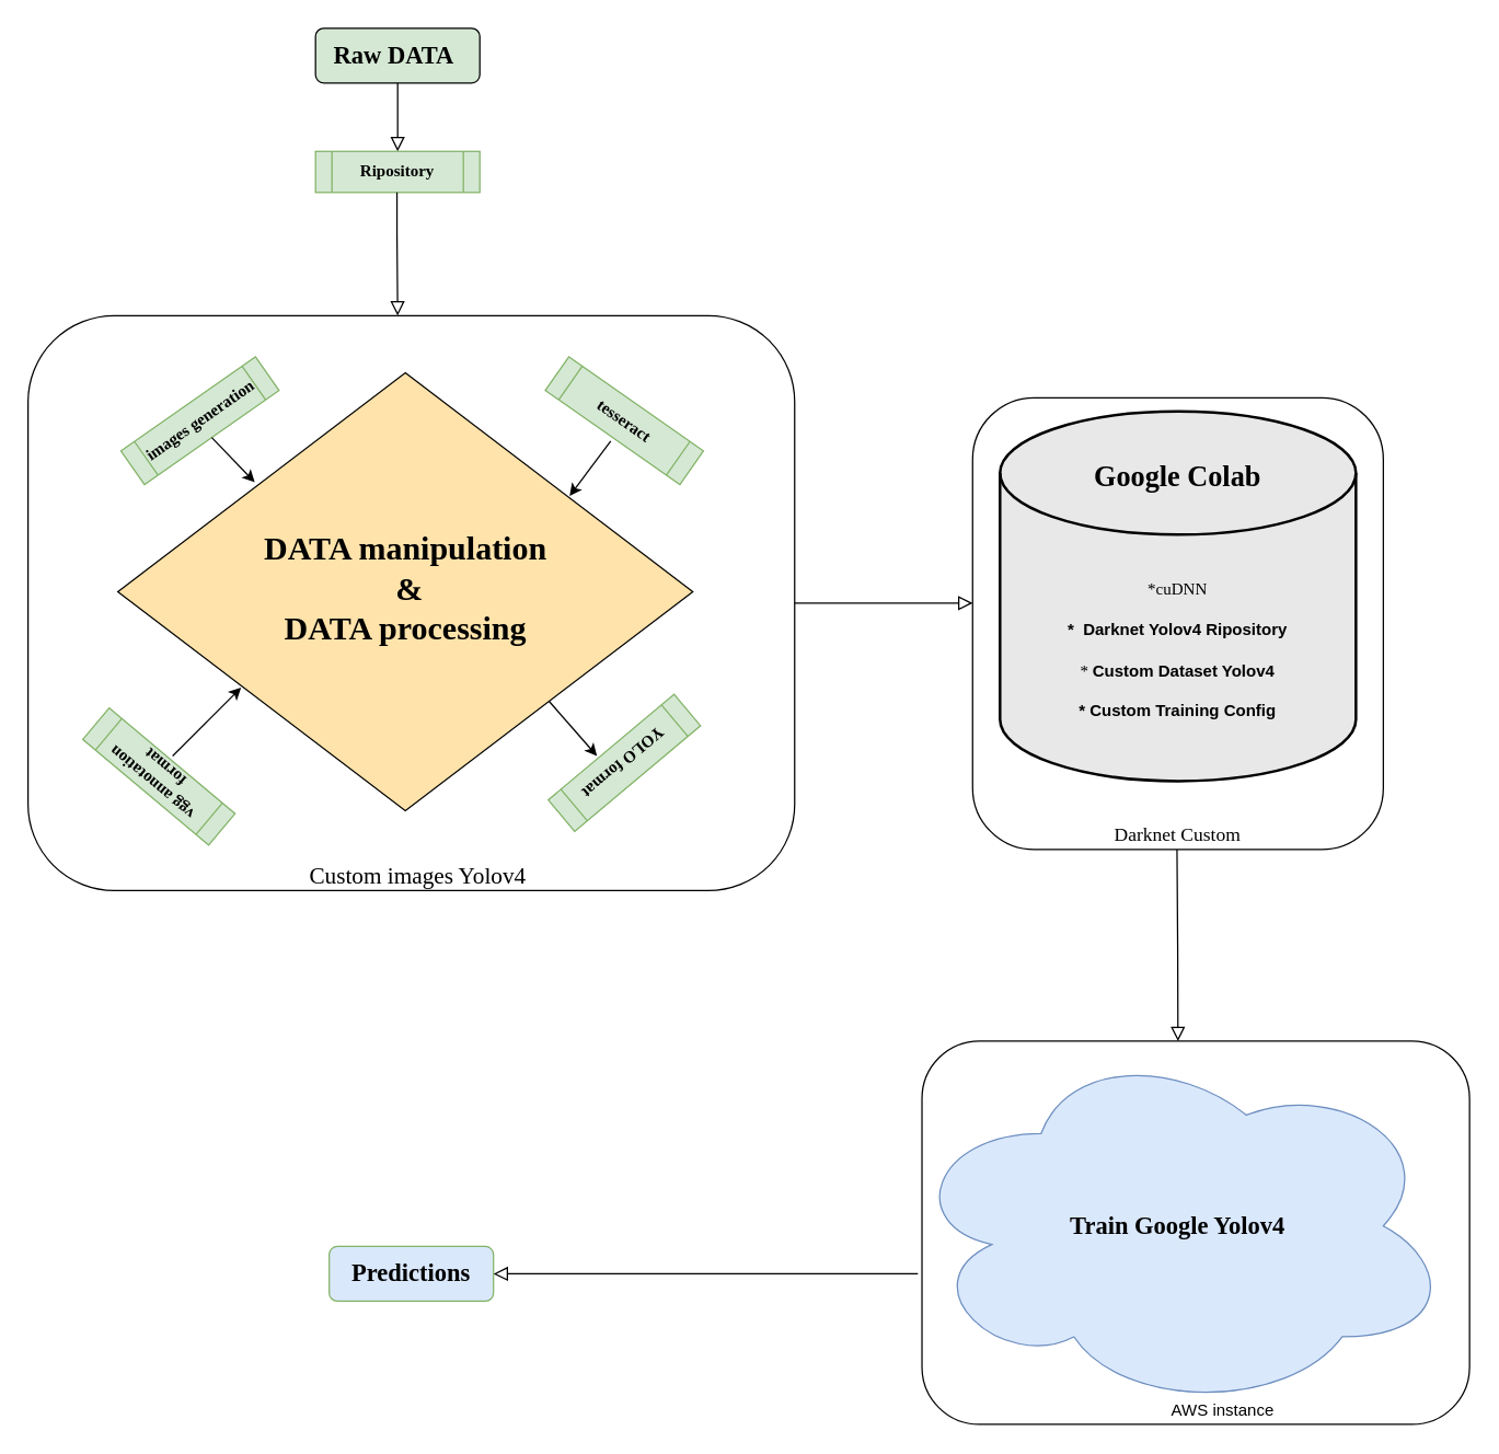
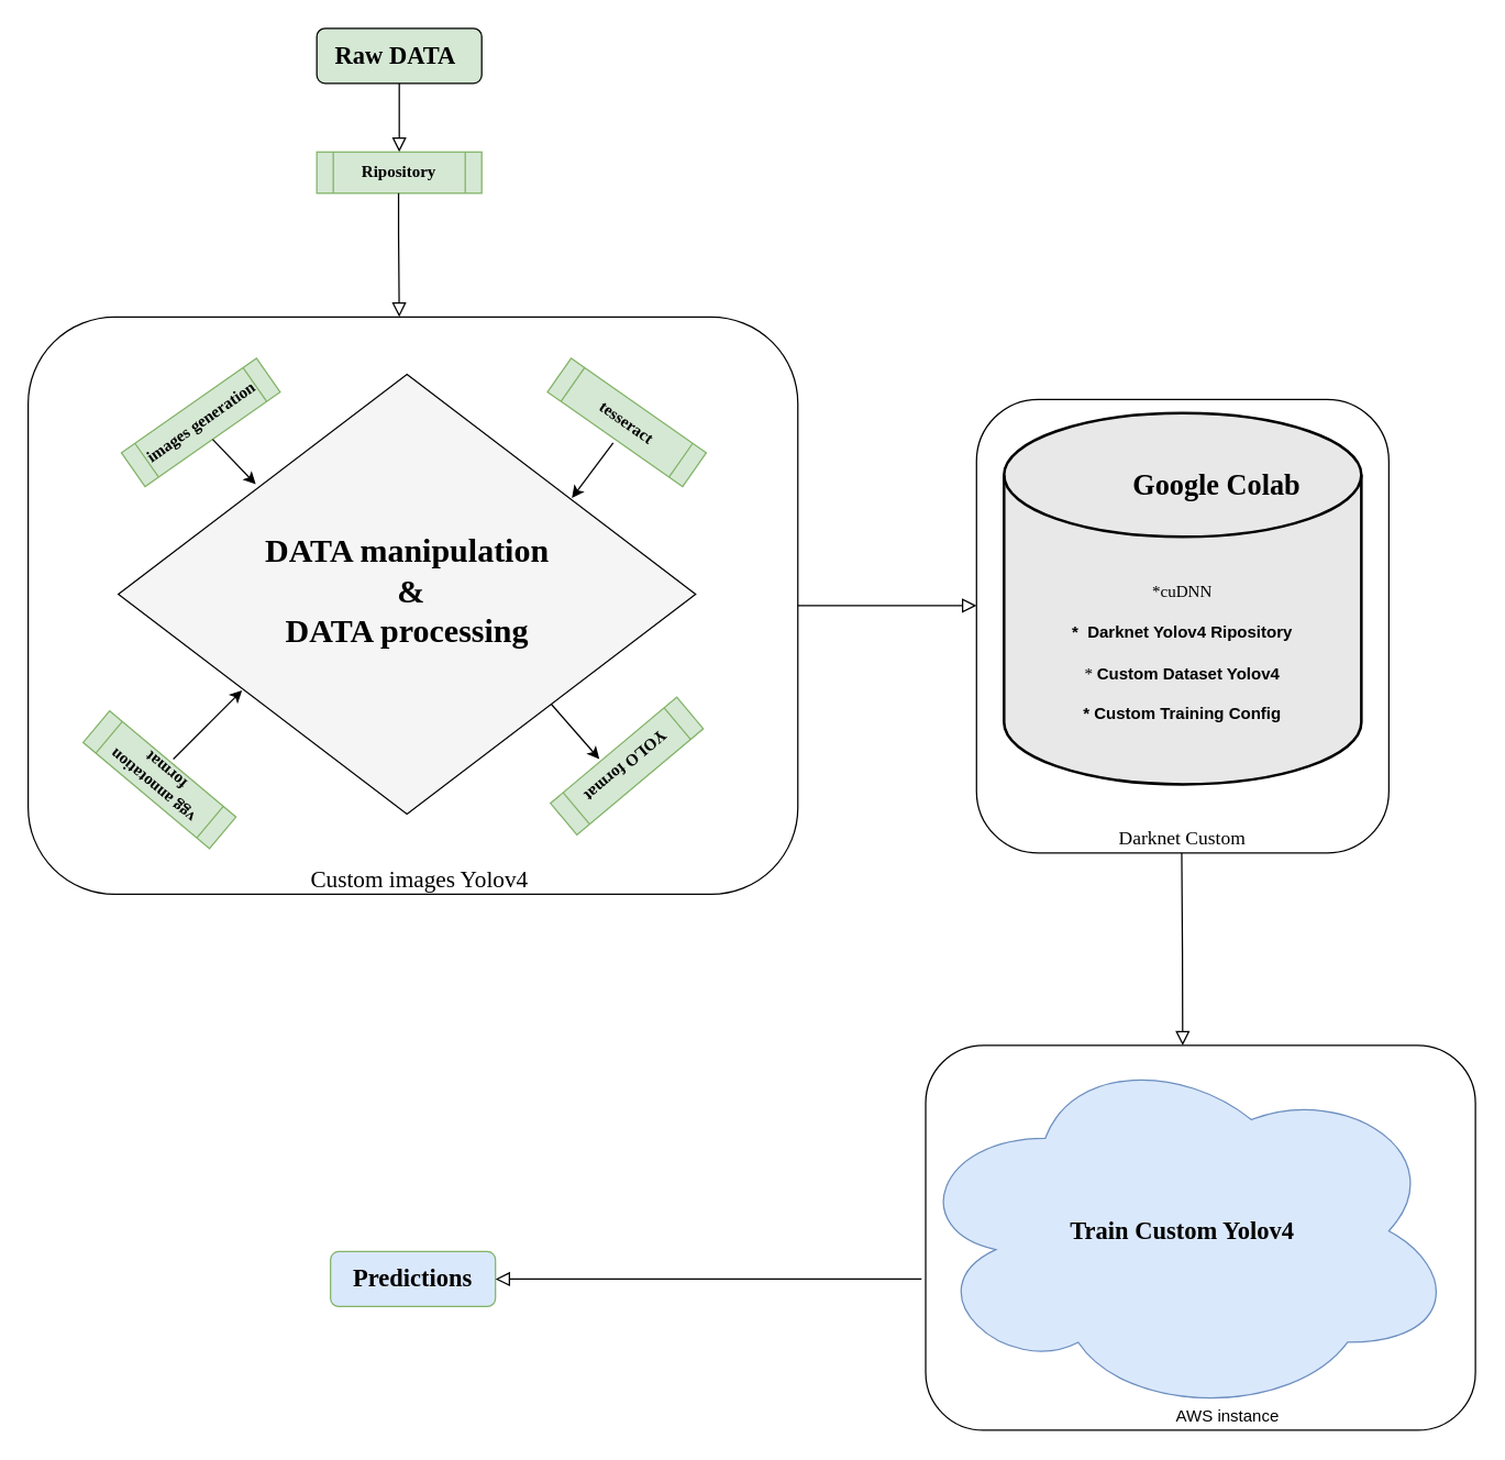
  <mxCell id="0" />
  <mxCell id="1" parent="0" />
  <mxCell id="2" value="" style="group" vertex="1" connectable="0" parent="1"><mxGeometry x="59.996" y="20" width="1013.004" height="1020" as="geometry" /></mxCell>
  <mxCell id="3" value="" style="group" vertex="1" connectable="0" parent="2"><mxGeometry width="520.004" height="630" as="geometry" /></mxCell>
  <mxCell id="4" value="&lt;span style=&quot;color: rgba(0 , 0 , 0 , 0) ; font-family: monospace ; font-size: 0px&quot;&gt;%3CmxGraphModel%3E%3Croot%3E%3CmxCell%20id%3D%220%22%2F%3E%3CmxCell%20id%3D%221%22%20parent%3D%220%22%2F%3E%3CmxCell%20id%3D%222%22%20value%3D%22%22%20style%3D%22rounded%3D0%3Bhtml%3D1%3BjettySize%3Dauto%3BorthogonalLoop%3D1%3BfontSize%3D11%3BendArrow%3Dblock%3BendFill%3D0%3BendSize%3D8%3BstrokeWidth%3D1%3Bshadow%3D0%3BlabelBackgroundColor%3Dnone%3BedgeStyle%3DorthogonalEdgeStyle%3B%22%20edge%3D%221%22%20parent%3D%221%22%3E%3CmxGeometry%20relative%3D%221%22%20as%3D%22geometry%22%3E%3CmxPoint%20x%3D%22460%22%20y%3D%2280%22%20as%3D%22sourcePoint%22%2F%3E%3CmxPoint%20x%3D%22460%22%20y%3D%22130%22%20as%3D%22targetPoint%22%2F%3E%3C%2FmxGeometry%3E%3C%2FmxCell%3E%3C%2Froot%3E%3C%2FmxGraphModel%3E&lt;/span&gt;" style="rounded=1;whiteSpace=wrap;html=1;" vertex="1" parent="3"><mxGeometry x="-39.996" y="210" width="560" height="420" as="geometry" /></mxCell>
  <mxCell id="5" value="" style="group" vertex="1" connectable="0" parent="3"><mxGeometry y="239.998" width="506.674" height="390.002" as="geometry" /></mxCell>
- <mxCell id="6" value="&lt;h1&gt;&lt;font face=&quot;Comic Sans MS&quot;&gt;DATA manipulation&lt;br&gt;&lt;/font&gt;&lt;font face=&quot;Comic Sans MS&quot;&gt;&amp;nbsp;&amp;amp;&lt;br&gt;&lt;/font&gt;&lt;font face=&quot;Comic Sans MS&quot;&gt;DATA processing&lt;/font&gt;&lt;/h1&gt;" style="rhombus;whiteSpace=wrap;html=1;shadow=0;fontFamily=Helvetica;fontSize=12;align=center;strokeWidth=1;spacing=6;spacingTop=-4;fillColor=#FFE3AB;" parent="5" vertex="1"><mxGeometry x="25.604" y="11.702" width="420" height="320" as="geometry" /></mxCell>
+ <mxCell id="6" value="&lt;h1&gt;&lt;font face=&quot;Comic Sans MS&quot;&gt;DATA manipulation&lt;br&gt;&lt;/font&gt;&lt;font face=&quot;Comic Sans MS&quot;&gt;&amp;nbsp;&amp;amp;&lt;br&gt;&lt;/font&gt;&lt;font face=&quot;Comic Sans MS&quot;&gt;DATA processing&lt;/font&gt;&lt;/h1&gt;" style="rhombus;whiteSpace=wrap;html=1;shadow=0;fontFamily=Helvetica;fontSize=12;align=center;strokeWidth=1;spacing=6;spacingTop=-4;fillColor=#f5f5f5;" parent="5" vertex="1"><mxGeometry x="25.604" y="11.702" width="420" height="320" as="geometry" /></mxCell>
  <mxCell id="7" value="&lt;h4&gt;&lt;font face=&quot;Comic Sans MS&quot;&gt;images generation&lt;/font&gt;&lt;/h4&gt;" style="shape=process;whiteSpace=wrap;html=1;backgroundOutline=1;fontStyle=1;rotation=-35;fillColor=#d5e8d4;strokeColor=#82b366;" vertex="1" parent="5"><mxGeometry x="25.604" y="31.702" width="120" height="30" as="geometry" /></mxCell>
  <mxCell id="8" value="&lt;h4&gt;&lt;font face=&quot;Comic Sans MS&quot;&gt;tesseract&lt;/font&gt;&lt;/h4&gt;" style="shape=process;whiteSpace=wrap;html=1;backgroundOutline=1;fontStyle=1;rotation=35;direction=west;fillColor=#d5e8d4;strokeColor=#82b366;" vertex="1" parent="5"><mxGeometry x="335.604" y="31.702" width="120" height="30" as="geometry" /></mxCell>
  <mxCell id="9" value="&lt;h4&gt;&lt;font face=&quot;Comic Sans MS&quot;&gt;vgg annotation format&lt;/font&gt;&lt;/h4&gt;" style="shape=process;whiteSpace=wrap;html=1;backgroundOutline=1;fontStyle=1;rotation=-140;fillColor=#d5e8d4;strokeColor=#82b366;" vertex="1" parent="5"><mxGeometry x="-4.396" y="291.702" width="120" height="30" as="geometry" /></mxCell>
  <mxCell id="10" value="&lt;h4&gt;&lt;font face=&quot;Comic Sans MS&quot;&gt;YOLO format&lt;/font&gt;&lt;/h4&gt;" style="shape=process;whiteSpace=wrap;html=1;backgroundOutline=1;fontStyle=1;rotation=-220;fillColor=#d5e8d4;strokeColor=#82b366;" vertex="1" parent="5"><mxGeometry x="335.604" y="281.702" width="120" height="30" as="geometry" /></mxCell>
  <mxCell id="11" value="" style="endArrow=classic;html=1;" edge="1" parent="5"><mxGeometry width="50" height="50" relative="1" as="geometry"><mxPoint x="65.604" y="291.702" as="sourcePoint" /><mxPoint x="115.604" y="241.702" as="targetPoint" /></mxGeometry></mxCell>
  <mxCell id="12" value="" style="endArrow=classic;html=1;exitX=1;exitY=1;exitDx=0;exitDy=0;" edge="1" parent="5" source="6"><mxGeometry width="50" height="50" relative="1" as="geometry"><mxPoint x="295.604" y="291.702" as="sourcePoint" /><mxPoint x="375.604" y="291.702" as="targetPoint" /></mxGeometry></mxCell>
  <mxCell id="13" value="" style="endArrow=classic;html=1;exitX=0.5;exitY=1;exitDx=0;exitDy=0;" edge="1" parent="5" source="7"><mxGeometry width="50" height="50" relative="1" as="geometry"><mxPoint x="75.604" y="141.702" as="sourcePoint" /><mxPoint x="125.604" y="91.702" as="targetPoint" /></mxGeometry></mxCell>
  <mxCell id="14" value="" style="endArrow=classic;html=1;" edge="1" parent="5"><mxGeometry width="50" height="50" relative="1" as="geometry"><mxPoint x="385.604" y="61.702" as="sourcePoint" /><mxPoint x="355.604" y="101.702" as="targetPoint" /></mxGeometry></mxCell>
  <mxCell id="15" value="" style="group" vertex="1" connectable="0" parent="3"><mxGeometry x="170.004" width="120" height="120" as="geometry" /></mxCell>
  <mxCell id="16" value="" style="rounded=0;html=1;jettySize=auto;orthogonalLoop=1;fontSize=11;endArrow=block;endFill=0;endSize=8;strokeWidth=1;shadow=0;labelBackgroundColor=none;edgeStyle=orthogonalEdgeStyle;" parent="15" source="17" edge="1"><mxGeometry relative="1" as="geometry"><mxPoint x="60" y="90" as="targetPoint" /></mxGeometry></mxCell>
  <mxCell id="17" value="&lt;h2&gt;&lt;font face=&quot;Comic Sans MS&quot;&gt;Raw DATA&lt;/font&gt;&amp;nbsp;&lt;/h2&gt;" style="rounded=1;whiteSpace=wrap;html=1;fontSize=12;glass=0;strokeWidth=1;shadow=0;fillColor=#d5e8d4;" parent="15" vertex="1"><mxGeometry width="120" height="40" as="geometry" /></mxCell>
  <mxCell id="18" value="&lt;h4&gt;&lt;font face=&quot;Comic Sans MS&quot;&gt;Ripository&lt;/font&gt;&lt;/h4&gt;" style="shape=process;whiteSpace=wrap;html=1;backgroundOutline=1;fontStyle=1;fillColor=#d5e8d4;strokeColor=#82b366;" vertex="1" parent="15"><mxGeometry y="90" width="120" height="30" as="geometry" /></mxCell>
  <mxCell id="19" value="" style="rounded=0;html=1;jettySize=auto;orthogonalLoop=1;fontSize=11;endArrow=block;endFill=0;endSize=8;strokeWidth=1;shadow=0;labelBackgroundColor=none;edgeStyle=orthogonalEdgeStyle;" edge="1" parent="3"><mxGeometry relative="1" as="geometry"><mxPoint x="229.504" y="120" as="sourcePoint" /><mxPoint x="230.004" y="210" as="targetPoint" /><Array as="points"><mxPoint x="230.004" y="150" /><mxPoint x="230.004" y="150" /></Array></mxGeometry></mxCell>
  <mxCell id="20" value="&lt;font face=&quot;Lucida Console&quot; style=&quot;font-size: 17px&quot;&gt;Custom images Yolov4&lt;/font&gt;" style="text;html=1;strokeColor=none;fillColor=none;align=center;verticalAlign=middle;whiteSpace=wrap;rounded=0;" vertex="1" parent="3"><mxGeometry x="150" y="610" width="190" height="20" as="geometry" /></mxCell>
  <mxCell id="21" value="" style="group" vertex="1" connectable="0" parent="2"><mxGeometry x="650.004" y="270" width="300" height="330" as="geometry" /></mxCell>
  <mxCell id="22" value="" style="rounded=1;whiteSpace=wrap;html=1;" vertex="1" parent="21"><mxGeometry width="300" height="330" as="geometry" /></mxCell>
  <mxCell id="23" value="&lt;h4&gt;&lt;font face=&quot;Comic Sans MS&quot; style=&quot;font-weight: normal&quot;&gt;&lt;br&gt;&lt;/font&gt;&lt;/h4&gt;&lt;h4&gt;&lt;font face=&quot;Comic Sans MS&quot; style=&quot;font-weight: normal&quot;&gt;&lt;br&gt;&lt;/font&gt;&lt;/h4&gt;&lt;h4&gt;&lt;font face=&quot;Comic Sans MS&quot; style=&quot;font-weight: normal&quot;&gt;&lt;br&gt;&lt;/font&gt;&lt;/h4&gt;&lt;h4&gt;&lt;font face=&quot;Comic Sans MS&quot; style=&quot;font-weight: normal&quot;&gt;*cuDNN&lt;/font&gt;&lt;br&gt;&lt;/h4&gt;&lt;h4&gt;*&amp;nbsp; Darknet Yolov4 Ripository&lt;/h4&gt;&lt;div&gt;&lt;font face=&quot;Comic Sans MS&quot;&gt;* &lt;/font&gt;&lt;b&gt;Custom Dataset Yolov4&lt;/b&gt;&lt;/div&gt;&lt;div&gt;&lt;b&gt;&lt;br&gt;&lt;/b&gt;&lt;/div&gt;&lt;div&gt;&lt;b&gt;* Custom Training Config&lt;/b&gt;&lt;/div&gt;&lt;div&gt;&lt;b&gt;&lt;br&gt;&lt;/b&gt;&lt;/div&gt;&lt;div&gt;&lt;b&gt;&amp;nbsp;&lt;/b&gt;&lt;/div&gt;" style="strokeWidth=2;html=1;shape=mxgraph.flowchart.database;whiteSpace=wrap;fillColor=#E8E8E8;" vertex="1" parent="21"><mxGeometry x="20" y="10" width="260" height="270" as="geometry" /></mxCell>
- <mxCell id="24" value="&lt;h4&gt;&lt;font style=&quot;font-size: 21px&quot; face=&quot;Comic Sans MS&quot;&gt;Google Colab&lt;/font&gt;&lt;/h4&gt;" style="text;html=1;strokeColor=none;fillColor=none;align=center;verticalAlign=middle;whiteSpace=wrap;rounded=0;" vertex="1" parent="21"><mxGeometry x="75" y="40" width="150" height="35" as="geometry" /></mxCell>
+ <mxCell id="24" value="&lt;h4&gt;&lt;font style=&quot;font-size: 21px&quot; face=&quot;Comic Sans MS&quot;&gt;Google Colab&lt;/font&gt;&lt;/h4&gt;" style="text;html=1;strokeColor=none;fillColor=none;align=center;verticalAlign=middle;whiteSpace=wrap;rounded=0;" vertex="1" parent="21"><mxGeometry x="100" y="45" width="150" height="35" as="geometry" /></mxCell>
  <mxCell id="25" value="&lt;h4&gt;&lt;font face=&quot;Lucida Console&quot; style=&quot;font-weight: normal ; font-size: 14px&quot;&gt;Darknet Custom&lt;/font&gt;&lt;/h4&gt;" style="text;html=1;strokeColor=none;fillColor=none;align=center;verticalAlign=middle;whiteSpace=wrap;rounded=0;" vertex="1" parent="21"><mxGeometry x="90" y="310" width="120" height="20" as="geometry" /></mxCell>
  <mxCell id="26" value="" style="group" vertex="1" connectable="0" parent="2"><mxGeometry x="600.004" y="740" width="413" height="280" as="geometry" /></mxCell>
  <mxCell id="27" value="" style="rounded=1;whiteSpace=wrap;html=1;" vertex="1" parent="26"><mxGeometry x="13" width="400" height="280" as="geometry" /></mxCell>
- <mxCell id="28" value="&lt;h2&gt;&lt;font face=&quot;Comic Sans MS&quot;&gt;Train Google Yolov4&lt;/font&gt;&lt;/h2&gt;" style="ellipse;shape=cloud;whiteSpace=wrap;html=1;fillColor=#dae8fc;strokeColor=#6c8ebf;" vertex="1" parent="26"><mxGeometry width="400" height="270" as="geometry" /></mxCell>
+ <mxCell id="28" value="&lt;h2&gt;&lt;font face=&quot;Comic Sans MS&quot;&gt;Train Custom Yolov4&lt;/font&gt;&lt;/h2&gt;" style="ellipse;shape=cloud;whiteSpace=wrap;html=1;fillColor=#dae8fc;strokeColor=#6c8ebf;" vertex="1" parent="26"><mxGeometry width="400" height="270" as="geometry" /></mxCell>
  <mxCell id="29" value="AWS instance" style="text;html=1;strokeColor=none;fillColor=none;align=center;verticalAlign=middle;whiteSpace=wrap;rounded=0;" vertex="1" parent="26"><mxGeometry x="183" y="260" width="100" height="20" as="geometry" /></mxCell>
  <mxCell id="30" value="" style="rounded=0;html=1;jettySize=auto;orthogonalLoop=1;fontSize=11;endArrow=block;endFill=0;endSize=8;strokeWidth=1;shadow=0;labelBackgroundColor=none;edgeStyle=orthogonalEdgeStyle;" edge="1" parent="2"><mxGeometry relative="1" as="geometry"><mxPoint x="520.004" y="420" as="sourcePoint" /><mxPoint x="650.004" y="420" as="targetPoint" /><Array as="points"><mxPoint x="640.004" y="420" /></Array></mxGeometry></mxCell>
  <mxCell id="31" value="" style="rounded=0;html=1;jettySize=auto;orthogonalLoop=1;fontSize=11;endArrow=block;endFill=0;endSize=8;strokeWidth=1;shadow=0;labelBackgroundColor=none;edgeStyle=orthogonalEdgeStyle;" edge="1" parent="2" target="28"><mxGeometry relative="1" as="geometry"><mxPoint x="799.294" y="600" as="sourcePoint" /><mxPoint x="799.794" y="690" as="targetPoint" /><Array as="points" /></mxGeometry></mxCell>
  <mxCell id="32" value="&lt;h2&gt;&lt;font face=&quot;Comic Sans MS&quot;&gt;Predictions&lt;/font&gt;&lt;/h2&gt;" style="rounded=1;whiteSpace=wrap;html=1;fontSize=12;glass=0;strokeWidth=1;shadow=0;fillColor=#dae8fc;strokeColor=#82b366;" parent="2" vertex="1"><mxGeometry x="180.004" y="890" width="120" height="40" as="geometry" /></mxCell>
  <mxCell id="33" value="" style="rounded=0;html=1;jettySize=auto;orthogonalLoop=1;fontSize=11;endArrow=block;endFill=0;endSize=8;strokeWidth=1;shadow=0;labelBackgroundColor=none;edgeStyle=orthogonalEdgeStyle;entryX=1;entryY=0.5;entryDx=0;entryDy=0;" edge="1" parent="2" target="32"><mxGeometry relative="1" as="geometry"><mxPoint x="610.004" y="910" as="sourcePoint" /><mxPoint x="270.004" y="740" as="targetPoint" /><Array as="points"><mxPoint x="470" y="910" /><mxPoint x="470" y="910" /></Array></mxGeometry></mxCell>
